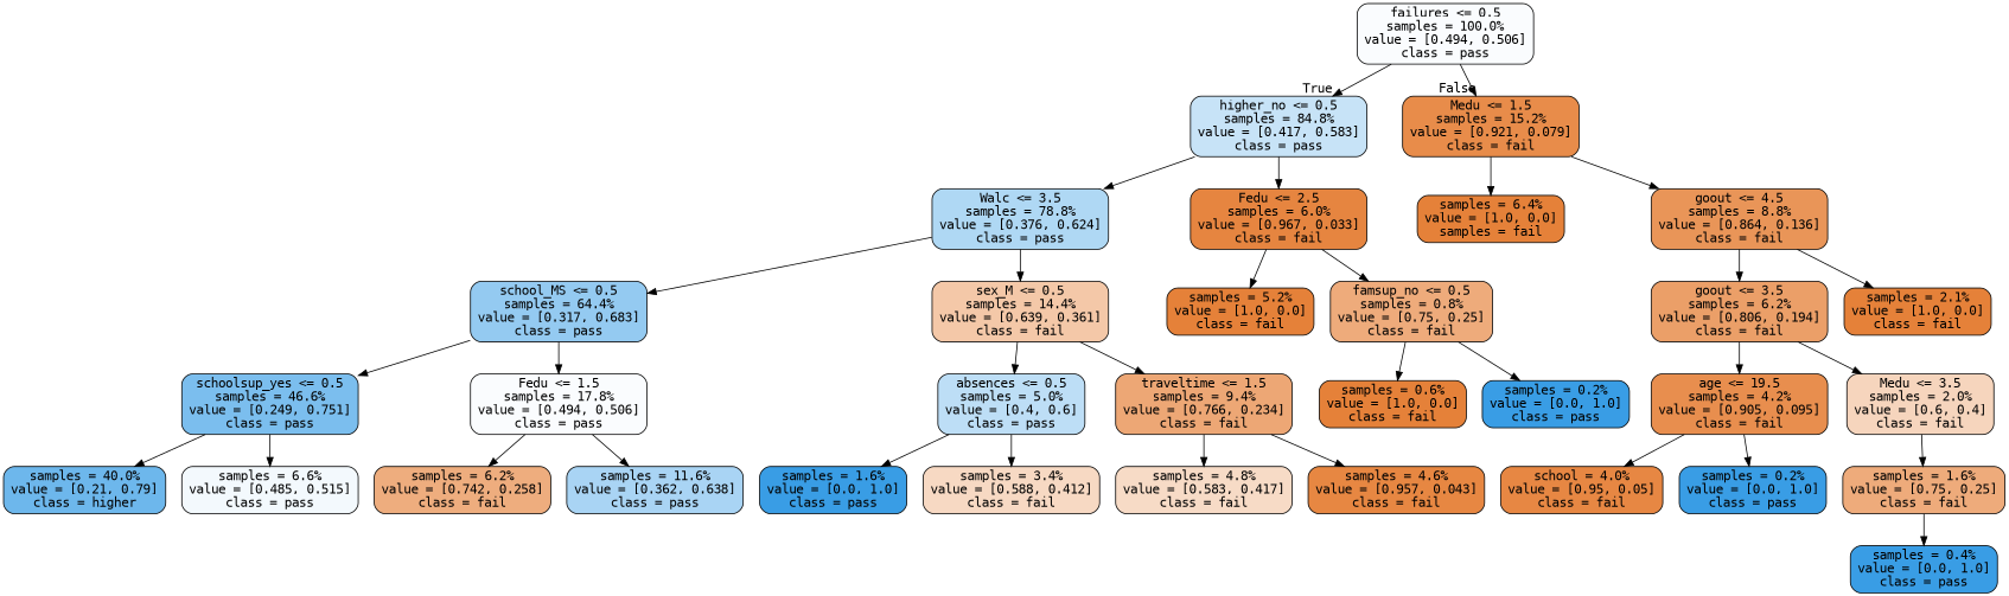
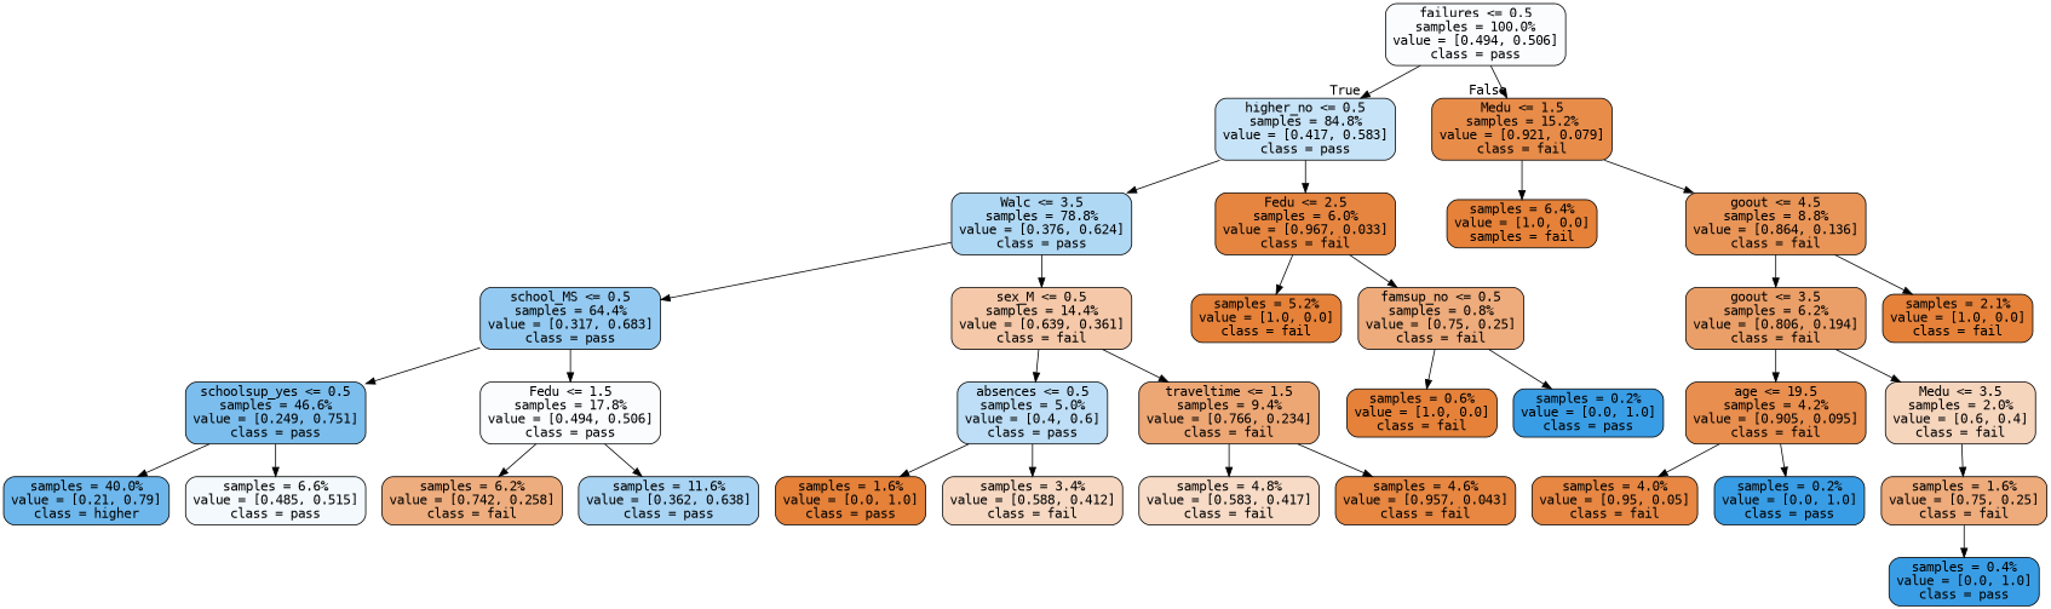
  digraph {
    fontname="DejaVu Sans Mono"
    node [color=black fillcolor="#e58139ff" fontname="DejaVu Sans Mono" shape=box style="filled, rounded"]
    edge [fontname="DejaVu Sans Mono"]
    n1 [fillcolor="#399de506" label="failures <= 0.5\nsamples = 100.0%\nvalue = [0.494, 0.506]\nclass = pass"]
    n2 [fillcolor="#399de548" label="higher_no <= 0.5\nsamples = 84.8%\nvalue = [0.417, 0.583]\nclass = pass"]
    n3 [fillcolor="#e58139e9" label="Medu <= 1.5\nsamples = 15.2%\nvalue = [0.921, 0.079]\nclass = fail"]
    n4 [fillcolor="#399de566" label="Walc <= 3.5\nsamples = 78.8%\nvalue = [0.376, 0.624]\nclass = pass"]
    n5 [fillcolor="#e58139f6" label="Fedu <= 2.5\nsamples = 6.0%\nvalue = [0.967, 0.033]\nclass = fail"]
    n6 [label="samples = 6.4%\nvalue = [1.0, 0.0]\nsamples = fail"]
    n7 [fillcolor="#e58139d7" label="goout <= 4.5\nsamples = 8.8%\nvalue = [0.864, 0.136]\nclass = fail"]
    n8 [fillcolor="#399de589" label="school_MS <= 0.5\nsamples = 64.4%\nvalue = [0.317, 0.683]\nclass = pass"]
    n9 [fillcolor="#e581396f" label="sex_M <= 0.5\nsamples = 14.4%\nvalue = [0.639, 0.361]\nclass = fail"]
    n10 [label="samples = 5.2%\nvalue = [1.0, 0.0]\nclass = fail"]
    n11 [fillcolor="#e58139aa" label="famsup_no <= 0.5\nsamples = 0.8%\nvalue = [0.75, 0.25]\nclass = fail"]
    n12 [fillcolor="#399de5aa" label="schoolsup_yes <= 0.5\nsamples = 46.6%\nvalue = [0.249, 0.751]\nclass = pass"]
    n13 [fillcolor="#399de506" label="Fedu <= 1.5\nsamples = 17.8%\nvalue = [0.494, 0.506]\nclass = pass"]
    n14 [fillcolor="#399de555" label="absences <= 0.5\nsamples = 5.0%\nvalue = [0.4, 0.6]\nclass = pass"]
    n15 [fillcolor="#e58139b1" label="traveltime <= 1.5\nsamples = 9.4%\nvalue = [0.766, 0.234]\nclass = fail"]
    n16 [fillcolor="#399de5bb" label="samples = 40.0%\nvalue = [0.21, 0.79]\nclass = higher"]
    n17 [fillcolor="#399de50f" label="samples = 6.6%\nvalue = [0.485, 0.515]\nclass = pass"]
    n18 [fillcolor="#e58139a6" label="samples = 6.2%\nvalue = [0.742, 0.258]\nclass = fail"]
    n19 [fillcolor="#399de56e" label="samples = 11.6%\nvalue = [0.362, 0.638]\nclass = pass"]
-   n20 [fillcolor="#399de5ff" label="samples = 1.6%\nvalue = [0.0, 1.0]\nclass = pass"]
+   n20 [label="samples = 1.6%\nvalue = [0.0, 1.0]\nclass = pass"]
    n21 [fillcolor="#e581394d" label="samples = 3.4%\nvalue = [0.588, 0.412]\nclass = fail"]
    n22 [fillcolor="#e5813949" label="samples = 4.8%\nvalue = [0.583, 0.417]\nclass = fail"]
    n23 [fillcolor="#e58139f3" label="samples = 4.6%\nvalue = [0.957, 0.043]\nclass = fail"]
    n24 [label="samples = 0.6%\nvalue = [1.0, 0.0]\nclass = fail"]
    n25 [fillcolor="#399de5ff" label="samples = 0.2%\nvalue = [0.0, 1.0]\nclass = pass"]
    n26 [fillcolor="#e58139c2" label="goout <= 3.5\nsamples = 6.2%\nvalue = [0.806, 0.194]\nclass = fail"]
    n27 [label="samples = 2.1%\nvalue = [1.0, 0.0]\nclass = fail"]
    n28 [fillcolor="#e58139e4" label="age <= 19.5\nsamples = 4.2%\nvalue = [0.905, 0.095]\nclass = fail"]
    n29 [fillcolor="#e5813955" label="Medu <= 3.5\nsamples = 2.0%\nvalue = [0.6, 0.4]\nclass = fail"]
-   n30 [fillcolor="#e58139f2" label="school = 4.0%\nvalue = [0.95, 0.05]\nclass = fail"]
+   n30 [fillcolor="#e58139f2" label="samples = 4.0%\nvalue = [0.95, 0.05]\nclass = fail"]
    n31 [fillcolor="#399de5ff" label="samples = 0.2%\nvalue = [0.0, 1.0]\nclass = pass"]
    n32 [fillcolor="#e58139aa" label="samples = 1.6%\nvalue = [0.75, 0.25]\nclass = fail"]
    n33 [fillcolor="#399de5ff" label="samples = 0.4%\nvalue = [0.0, 1.0]\nclass = pass"]
    n1 -> n2 [headlabel=True labelangle=45 labeldistance=2.5]
    n1 -> n3 [headlabel=False labelangle=-45 labeldistance=2.5]
    n2 -> n4
    n2 -> n5
    n3 -> n6
    n3 -> n7
    n4 -> n8
    n4 -> n9
    n5 -> n10
    n5 -> n11
    n7 -> n26
    n7 -> n27
    n8 -> n12
    n8 -> n13
    n9 -> n14
    n9 -> n15
    n11 -> n24
    n11 -> n25
    n12 -> n16
    n12 -> n17
    n13 -> n18
    n13 -> n19
    n14 -> n20
    n14 -> n21
    n15 -> n22
    n15 -> n23
    n26 -> n28
    n26 -> n29
    n28 -> n30
    n28 -> n31
    n29 -> n32
    n32 -> n33
  }
